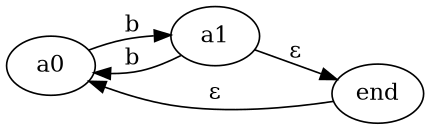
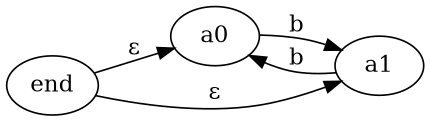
  digraph {
    rankdir=LR
    a0
    a1
    end
    a0 -> a1 [label=b]
    a1 -> a0 [label=b]
-   a1 -> end [label="ε"]
+   end -> a1 [label="ε"]
    end -> a0 [label="ε"]
  }
